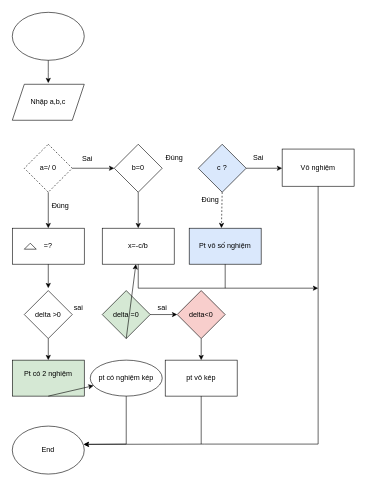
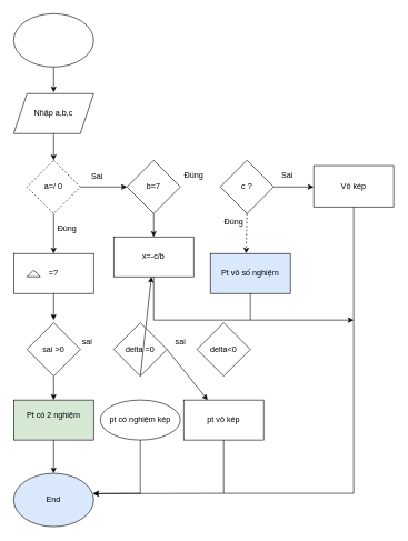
  <mxCell id="0" />
  <mxCell id="1" parent="0" />
  <mxCell id="2" value="" style="ellipse;whiteSpace=wrap;html=1;" vertex="1" parent="1"><mxGeometry x="20" y="20" width="120" height="80" as="geometry" /></mxCell>
  <mxCell id="3" value="Nhập a,b,c" style="shape=parallelogram;perimeter=parallelogramPerimeter;whiteSpace=wrap;html=1;fixedSize=1;" vertex="1" parent="1"><mxGeometry x="20" y="140" width="120" height="60" as="geometry" /></mxCell>
  <mxCell id="4" value="" style="endArrow=classic;html=1;rounded=0;exitX=0.5;exitY=1;exitDx=0;exitDy=0;" edge="1" parent="1" source="2"><mxGeometry width="50" height="50" relative="1" as="geometry"><mxPoint x="60" y="138" as="sourcePoint" /><mxPoint x="80" y="138" as="targetPoint" /><Array as="points"><mxPoint x="80" y="120" /></Array></mxGeometry></mxCell>
  <mxCell id="5" value="a=/ 0" style="rhombus;whiteSpace=wrap;html=1;dashed=1;" vertex="1" parent="1"><mxGeometry x="40" y="240" width="80" height="80" as="geometry" /></mxCell>
+ <mxCell id="6" value="" style="endArrow=classic;html=1;rounded=0;exitX=0.5;exitY=1;exitDx=0;exitDy=0;entryX=0.5;entryY=0;entryDx=0;entryDy=0;" edge="1" parent="1" source="3" target="5"><mxGeometry width="50" height="50" relative="1" as="geometry"><mxPoint x="80" y="210" as="sourcePoint" /><mxPoint x="140" y="250" as="targetPoint" /><Array as="points"><mxPoint x="80" y="210" /></Array></mxGeometry></mxCell>
  <mxCell id="7" value="=?" style="rounded=0;whiteSpace=wrap;html=1;" vertex="1" parent="1"><mxGeometry x="20" y="380" width="120" height="60" as="geometry" /></mxCell>
  <mxCell id="8" value="" style="endArrow=classic;html=1;rounded=0;exitX=0.5;exitY=1;exitDx=0;exitDy=0;entryX=0.5;entryY=0;entryDx=0;entryDy=0;" edge="1" parent="1" source="5" target="7"><mxGeometry width="50" height="50" relative="1" as="geometry"><mxPoint x="190" y="430" as="sourcePoint" /><mxPoint x="240" y="380" as="targetPoint" /></mxGeometry></mxCell>
  <mxCell id="9" value="Đúng" style="text;html=1;align=center;verticalAlign=middle;resizable=0;points=[];autosize=1;strokeColor=none;fillColor=none;" vertex="1" parent="1"><mxGeometry x="75" y="328" width="50" height="30" as="geometry" /></mxCell>
  <mxCell id="10" value="" style="triangle;whiteSpace=wrap;html=1;direction=north;" vertex="1" parent="1"><mxGeometry x="40" y="405" width="20" height="10" as="geometry" /></mxCell>
  <mxCell id="11" value="" style="endArrow=classic;html=1;rounded=0;exitX=0.5;exitY=1;exitDx=0;exitDy=0;entryX=0.5;entryY=0;entryDx=0;entryDy=0;" edge="1" parent="1" source="7"><mxGeometry width="50" height="50" relative="1" as="geometry"><mxPoint x="300" y="490" as="sourcePoint" /><mxPoint x="80" y="480" as="targetPoint" /></mxGeometry></mxCell>
- <mxCell id="12" value="b=0" style="rhombus;whiteSpace=wrap;html=1;" vertex="1" parent="1"><mxGeometry x="190" y="240" width="80" height="80" as="geometry" /></mxCell>
+ <mxCell id="12" value="b=7" style="rhombus;whiteSpace=wrap;html=1;" vertex="1" parent="1"><mxGeometry x="190" y="240" width="80" height="80" as="geometry" /></mxCell>
  <mxCell id="13" value="" style="endArrow=classic;html=1;rounded=0;exitX=1;exitY=0.5;exitDx=0;exitDy=0;entryX=0;entryY=0.5;entryDx=0;entryDy=0;" edge="1" parent="1" source="5" target="12"><mxGeometry width="50" height="50" relative="1" as="geometry"><mxPoint x="370" y="390" as="sourcePoint" /><mxPoint x="420" y="340" as="targetPoint" /></mxGeometry></mxCell>
  <mxCell id="14" value="Sai" style="text;html=1;align=center;verticalAlign=middle;resizable=0;points=[];autosize=1;strokeColor=none;fillColor=none;" vertex="1" parent="1"><mxGeometry x="125" y="250" width="40" height="30" as="geometry" /></mxCell>
- <mxCell id="15" value="c ?" style="rhombus;whiteSpace=wrap;html=1;fillColor=#dae8fc;" vertex="1" parent="1"><mxGeometry x="330" y="240" width="80" height="80" as="geometry" /></mxCell>
+ <mxCell id="15" value="c ?" style="rhombus;whiteSpace=wrap;html=1;" vertex="1" parent="1"><mxGeometry x="330" y="240" width="80" height="80" as="geometry" /></mxCell>
  <mxCell id="16" value="Đúng" style="text;html=1;align=center;verticalAlign=middle;resizable=0;points=[];autosize=1;strokeColor=none;fillColor=none;" vertex="1" parent="1"><mxGeometry x="265" y="248" width="50" height="30" as="geometry" /></mxCell>
  <mxCell id="17" value="Pt vô số nghiệm" style="rounded=0;whiteSpace=wrap;html=1;fillColor=#dae8fc;" vertex="1" parent="1"><mxGeometry x="315" y="380" width="120" height="60" as="geometry" /></mxCell>
- <mxCell id="18" value="Vô nghiệm" style="rounded=0;whiteSpace=wrap;html=1;" vertex="1" parent="1"><mxGeometry x="470" y="248" width="120" height="62" as="geometry" /></mxCell>
+ <mxCell id="18" value="Vô kép" style="rounded=0;whiteSpace=wrap;html=1;" vertex="1" parent="1"><mxGeometry x="470" y="248" width="120" height="62" as="geometry" /></mxCell>
  <mxCell id="19" value="" style="endArrow=classic;html=1;rounded=0;exitX=1;exitY=0.5;exitDx=0;exitDy=0;" edge="1" parent="1" source="15"><mxGeometry width="50" height="50" relative="1" as="geometry"><mxPoint x="460" y="350" as="sourcePoint" /><mxPoint x="470" y="280" as="targetPoint" /></mxGeometry></mxCell>
  <mxCell id="20" value="" style="endArrow=classic;html=1;rounded=0;exitX=0.5;exitY=1;exitDx=0;exitDy=0;entryX=0.448;entryY=-0.004;entryDx=0;entryDy=0;entryPerimeter=0;dashed=1;" edge="1" parent="1" source="15" target="17"><mxGeometry width="50" height="50" relative="1" as="geometry"><mxPoint x="460" y="350" as="sourcePoint" /><mxPoint x="510" y="300" as="targetPoint" /></mxGeometry></mxCell>
  <mxCell id="21" value="Đúng" style="text;html=1;align=center;verticalAlign=middle;resizable=0;points=[];autosize=1;strokeColor=none;fillColor=none;" vertex="1" parent="1"><mxGeometry x="325" y="318" width="50" height="30" as="geometry" /></mxCell>
  <mxCell id="22" value="Sai" style="text;html=1;align=center;verticalAlign=middle;resizable=0;points=[];autosize=1;strokeColor=none;fillColor=none;" vertex="1" parent="1"><mxGeometry x="410" y="248" width="40" height="30" as="geometry" /></mxCell>
- <mxCell id="23" value="x=-c/b" style="rounded=0;whiteSpace=wrap;html=1;" vertex="1" parent="1"><mxGeometry x="170" y="380" width="120" height="60" as="geometry" /></mxCell>
+ <mxCell id="23" value="x=-c/b" style="rounded=0;whiteSpace=wrap;html=1;" vertex="1" parent="1"><mxGeometry x="170" y="355" width="120" height="60" as="geometry" /></mxCell>
  <mxCell id="24" value="" style="endArrow=classic;html=1;rounded=0;exitX=0.5;exitY=1;exitDx=0;exitDy=0;entryX=0.5;entryY=0;entryDx=0;entryDy=0;" edge="1" parent="1" source="12" target="23"><mxGeometry width="50" height="50" relative="1" as="geometry"><mxPoint x="330" y="350" as="sourcePoint" /><mxPoint x="380" y="300" as="targetPoint" /></mxGeometry></mxCell>
- <mxCell id="25" value="delta &amp;gt;0" style="rhombus;whiteSpace=wrap;html=1;" vertex="1" parent="1"><mxGeometry x="40" y="484" width="80" height="80" as="geometry" /></mxCell>
+ <mxCell id="25" value="sai &amp;gt;0" style="rhombus;whiteSpace=wrap;html=1;" vertex="1" parent="1"><mxGeometry x="40" y="484" width="80" height="80" as="geometry" /></mxCell>
  <mxCell id="26" value="Pt có 2 nghiệm&lt;div&gt;&lt;br&gt;&lt;/div&gt;" style="rounded=0;whiteSpace=wrap;html=1;fillColor=#d5e8d4;" vertex="1" parent="1"><mxGeometry x="20" y="600" width="120" height="60" as="geometry" /></mxCell>
  <mxCell id="27" value="" style="endArrow=classic;html=1;rounded=0;exitX=0.5;exitY=1;exitDx=0;exitDy=0;entryX=0.5;entryY=0;entryDx=0;entryDy=0;" edge="1" parent="1" source="25" target="26"><mxGeometry width="50" height="50" relative="1" as="geometry"><mxPoint x="220" y="500" as="sourcePoint" /><mxPoint x="270" y="450" as="targetPoint" /></mxGeometry></mxCell>
- <mxCell id="28" value="delta =0" style="rhombus;whiteSpace=wrap;html=1;fillColor=#d5e8d4;" vertex="1" parent="1"><mxGeometry x="170" y="484" width="80" height="80" as="geometry" /></mxCell>
+ <mxCell id="28" value="delta =0" style="rhombus;whiteSpace=wrap;html=1;" vertex="1" parent="1"><mxGeometry x="170" y="484" width="80" height="80" as="geometry" /></mxCell>
  <mxCell id="29" value="pt có nghiệm kép" style="ellipse;whiteSpace=wrap;html=1;" vertex="1" parent="1"><mxGeometry x="150" y="600" width="120" height="60" as="geometry" /></mxCell>
- <mxCell id="30" value="delta&amp;lt;0" style="rhombus;whiteSpace=wrap;html=1;fillColor=#f8cecc;" vertex="1" parent="1"><mxGeometry x="295" y="484" width="80" height="80" as="geometry" /></mxCell>
+ <mxCell id="30" value="delta&amp;lt;0" style="rhombus;whiteSpace=wrap;html=1;" vertex="1" parent="1"><mxGeometry x="295" y="484" width="80" height="80" as="geometry" /></mxCell>
  <mxCell id="31" value="pt vô kép" style="rounded=0;whiteSpace=wrap;html=1;" vertex="1" parent="1"><mxGeometry x="275" y="600" width="120" height="60" as="geometry" /></mxCell>
  <mxCell id="32" value="" style="endArrow=classic;html=1;rounded=0;exitX=0.5;exitY=1;exitDx=0;exitDy=0;" edge="1" parent="1" source="28" target="23"><mxGeometry width="50" height="50" relative="1" as="geometry"><mxPoint x="280" y="550" as="sourcePoint" /><mxPoint x="330" y="500" as="targetPoint" /></mxGeometry></mxCell>
- <mxCell id="33" value="" style="endArrow=classic;html=1;rounded=0;exitX=0.5;exitY=1;exitDx=0;exitDy=0;entryX=0.5;entryY=0;entryDx=0;entryDy=0;" edge="1" parent="1" source="30" target="31"><mxGeometry width="50" height="50" relative="1" as="geometry"><mxPoint x="280" y="550" as="sourcePoint" /><mxPoint x="330" y="500" as="targetPoint" /></mxGeometry></mxCell>
- <mxCell id="34" value="" style="endArrow=classic;html=1;rounded=0;exitX=1;exitY=0.5;exitDx=0;exitDy=0;entryX=0;entryY=0.5;entryDx=0;entryDy=0;" edge="1" parent="1" source="28" target="30"><mxGeometry width="50" height="50" relative="1" as="geometry"><mxPoint x="280" y="550" as="sourcePoint" /><mxPoint x="330" y="500" as="targetPoint" /></mxGeometry></mxCell>
+ <mxCell id="34" value="" style="endArrow=classic;html=1;rounded=0;exitX=1;exitY=0.5;exitDx=0;exitDy=0;" edge="1" parent="1" source="28" target="31"><mxGeometry width="50" height="50" relative="1" as="geometry"><mxPoint x="280" y="550" as="sourcePoint" /><mxPoint x="330" y="500" as="targetPoint" /></mxGeometry></mxCell>
  <mxCell id="35" value="sai" style="text;html=1;align=center;verticalAlign=middle;resizable=0;points=[];autosize=1;strokeColor=none;fillColor=none;" vertex="1" parent="1"><mxGeometry x="110" y="498" width="40" height="30" as="geometry" /></mxCell>
  <mxCell id="36" value="sai" style="text;html=1;align=center;verticalAlign=middle;resizable=0;points=[];autosize=1;strokeColor=none;fillColor=none;" vertex="1" parent="1"><mxGeometry x="250" y="498" width="40" height="30" as="geometry" /></mxCell>
- <mxCell id="37" value="End" style="ellipse;whiteSpace=wrap;html=1;" vertex="1" parent="1"><mxGeometry x="20" y="710" width="120" height="80" as="geometry" /></mxCell>
- <mxCell id="38" value="" style="endArrow=classic;html=1;rounded=0;exitX=0.5;exitY=1;exitDx=0;exitDy=0;" edge="1" parent="1" source="26" target="29"><mxGeometry width="50" height="50" relative="1" as="geometry"><mxPoint x="280" y="690" as="sourcePoint" /><mxPoint x="330" y="640" as="targetPoint" /></mxGeometry></mxCell>
+ <mxCell id="37" value="End" style="ellipse;whiteSpace=wrap;html=1;fillColor=#dae8fc;" vertex="1" parent="1"><mxGeometry x="20" y="710" width="120" height="80" as="geometry" /></mxCell>
+ <mxCell id="38" value="" style="endArrow=classic;html=1;rounded=0;exitX=0.5;exitY=1;exitDx=0;exitDy=0;entryX=0.5;entryY=0;entryDx=0;entryDy=0;" edge="1" parent="1" source="26" target="37"><mxGeometry width="50" height="50" relative="1" as="geometry"><mxPoint x="280" y="690" as="sourcePoint" /><mxPoint x="330" y="640" as="targetPoint" /></mxGeometry></mxCell>
  <mxCell id="39" value="" style="endArrow=none;html=1;rounded=0;entryX=0.5;entryY=1;entryDx=0;entryDy=0;" edge="1" parent="1" target="29"><mxGeometry width="50" height="50" relative="1" as="geometry"><mxPoint x="210" y="740" as="sourcePoint" /><mxPoint x="330" y="690" as="targetPoint" /></mxGeometry></mxCell>
  <mxCell id="40" value="" style="endArrow=classic;html=1;rounded=0;entryX=0.993;entryY=0.381;entryDx=0;entryDy=0;entryPerimeter=0;" edge="1" parent="1" target="37"><mxGeometry width="50" height="50" relative="1" as="geometry"><mxPoint x="210" y="740" as="sourcePoint" /><mxPoint x="330" y="690" as="targetPoint" /></mxGeometry></mxCell>
  <mxCell id="41" value="" style="endArrow=none;html=1;rounded=0;" edge="1" parent="1"><mxGeometry width="50" height="50" relative="1" as="geometry"><mxPoint x="530" y="740" as="sourcePoint" /><mxPoint x="340" y="740" as="targetPoint" /></mxGeometry></mxCell>
  <mxCell id="42" value="" style="endArrow=none;html=1;rounded=0;exitX=0.5;exitY=1;exitDx=0;exitDy=0;" edge="1" parent="1" source="31"><mxGeometry width="50" height="50" relative="1" as="geometry"><mxPoint x="220" y="640" as="sourcePoint" /><mxPoint x="335" y="740" as="targetPoint" /></mxGeometry></mxCell>
  <mxCell id="43" value="" style="endArrow=classic;html=1;rounded=0;entryX=0.993;entryY=0.381;entryDx=0;entryDy=0;entryPerimeter=0;" edge="1" parent="1" target="37"><mxGeometry width="50" height="50" relative="1" as="geometry"><mxPoint x="340" y="740" as="sourcePoint" /><mxPoint x="270" y="590" as="targetPoint" /></mxGeometry></mxCell>
  <mxCell id="44" value="" style="endArrow=none;html=1;rounded=0;entryX=0.5;entryY=1;entryDx=0;entryDy=0;" edge="1" parent="1" target="18"><mxGeometry width="50" height="50" relative="1" as="geometry"><mxPoint x="530" y="740" as="sourcePoint" /><mxPoint x="530" y="320" as="targetPoint" /></mxGeometry></mxCell>
  <mxCell id="45" value="" style="endArrow=none;html=1;rounded=0;entryX=0.5;entryY=1;entryDx=0;entryDy=0;" edge="1" parent="1" target="23"><mxGeometry width="50" height="50" relative="1" as="geometry"><mxPoint x="230" y="480" as="sourcePoint" /><mxPoint x="370" y="490" as="targetPoint" /></mxGeometry></mxCell>
  <mxCell id="46" value="" style="endArrow=classic;html=1;rounded=0;" edge="1" parent="1"><mxGeometry width="50" height="50" relative="1" as="geometry"><mxPoint x="230" y="480" as="sourcePoint" /><mxPoint x="530" y="480" as="targetPoint" /></mxGeometry></mxCell>
  <mxCell id="47" value="" style="endArrow=none;html=1;rounded=0;exitX=0.5;exitY=1;exitDx=0;exitDy=0;" edge="1" parent="1" source="17"><mxGeometry width="50" height="50" relative="1" as="geometry"><mxPoint x="320" y="540" as="sourcePoint" /><mxPoint x="375" y="480" as="targetPoint" /></mxGeometry></mxCell>
